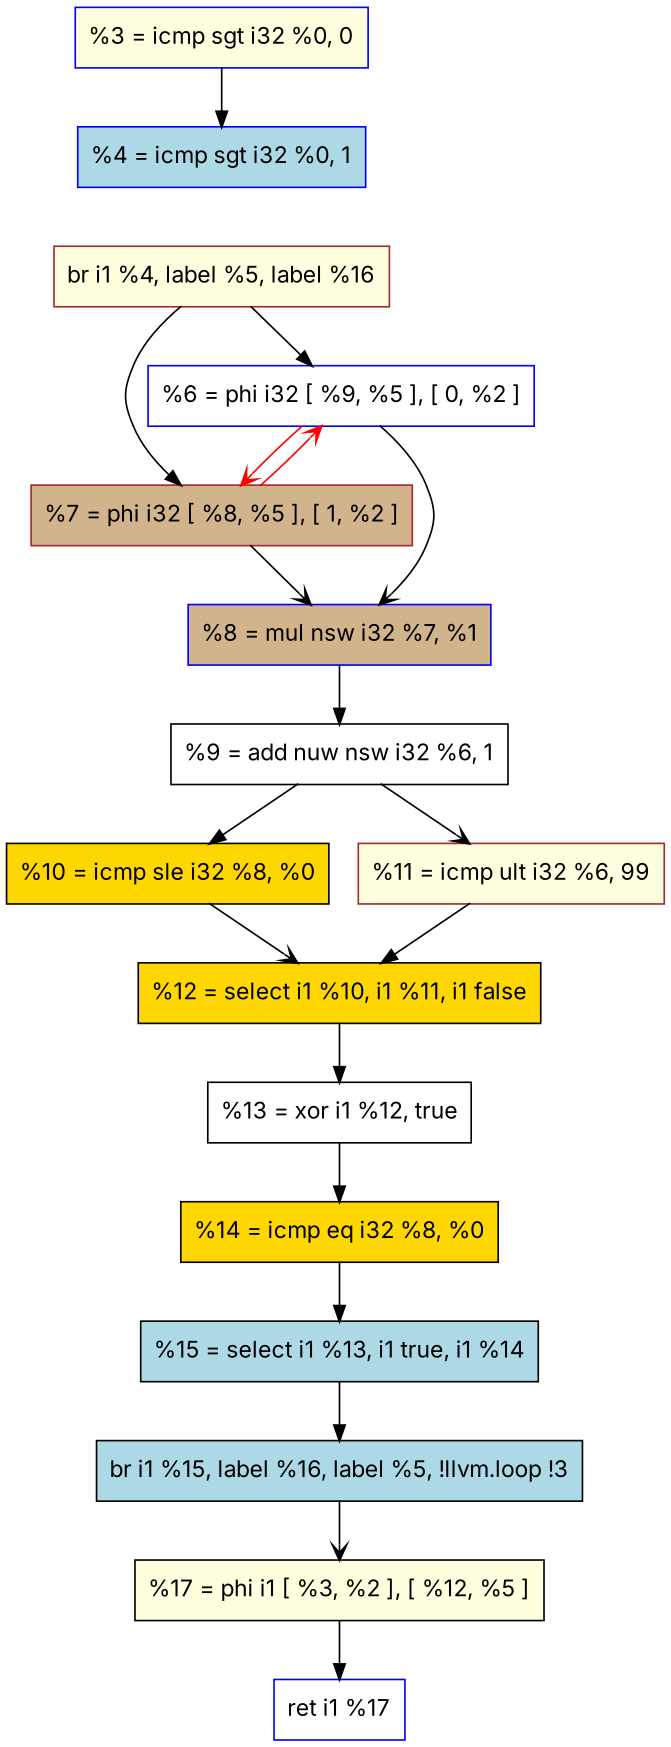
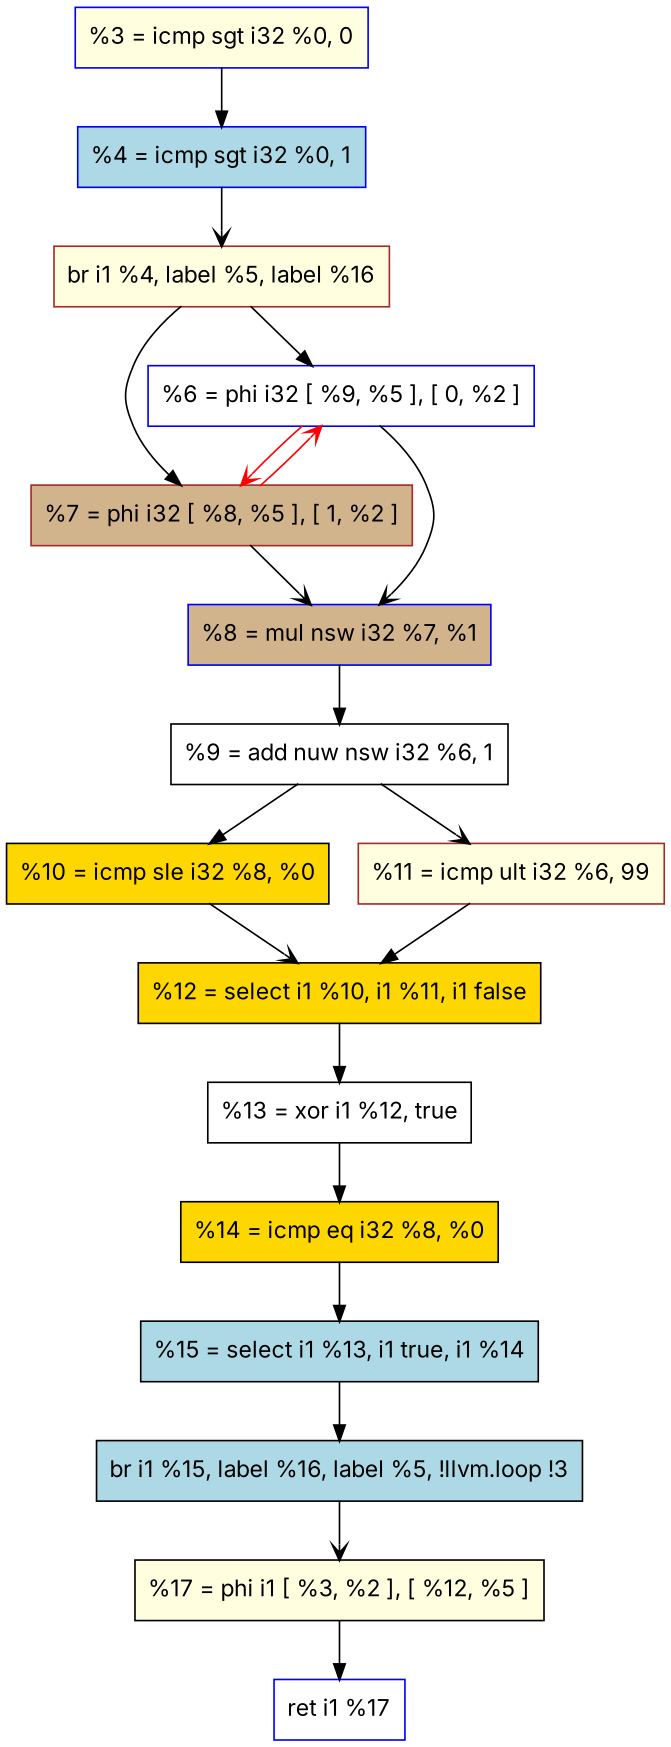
  digraph {
    fontname=Inter
    node [color=black fillcolor=lightyellow fontname=Inter shape=record style=filled]
    edge [arrowhead=normal fontname=Inter]
    n1 [color=blue label="  %3 = icmp sgt i32 %0, 0"]
    n2 [color=blue fillcolor=lightblue label="  %4 = icmp sgt i32 %0, 1"]
    n3 [color=brown label="  br i1 %4, label %5, label %16"]
    n4 [color=blue fillcolor=white label="  %6 = phi i32 [ %9, %5 ], [ 0, %2 ]"]
    n5 [color=brown fillcolor=tan label="  %7 = phi i32 [ %8, %5 ], [ 1, %2 ]"]
    n6 [color=blue fillcolor=tan label="  %8 = mul nsw i32 %7, %1"]
    n7 [fillcolor=white label="  %9 = add nuw nsw i32 %6, 1"]
    n8 [fillcolor=gold label="  %10 = icmp sle i32 %8, %0"]
    n9 [color=brown label="  %11 = icmp ult i32 %6, 99"]
    n10 [fillcolor=gold label="  %12 = select i1 %10, i1 %11, i1 false"]
    n11 [fillcolor=white label="  %13 = xor i1 %12, true"]
    n12 [fillcolor=gold label="  %14 = icmp eq i32 %8, %0"]
    n13 [fillcolor=lightblue label="  %15 = select i1 %13, i1 true, i1 %14"]
    n14 [fillcolor=lightblue label="  br i1 %15, label %16, label %5, !llvm.loop !3"]
    n15 [label="  %17 = phi i1 [ %3, %2 ], [ %12, %5 ]"]
    n16 [color=blue fillcolor=white label="  ret i1 %17"]
    n1 -> n2
+   n2 -> n3 [arrowhead=vee]
    n3 -> n4
    n3 -> n5
    n4 -> n5 [arrowhead=vee color=red]
    n4 -> n6 [arrowhead=vee]
    n5 -> n4 [arrowhead=vee color=red]
    n5 -> n6 [arrowhead=vee]
    n6 -> n7
    n7 -> n8
    n7 -> n9 [arrowhead=vee]
    n8 -> n10 [arrowhead=vee]
    n9 -> n10
    n10 -> n11
    n11 -> n12
    n12 -> n13
    n13 -> n14
    n14 -> n15 [arrowhead=vee]
    n15 -> n16
  }
